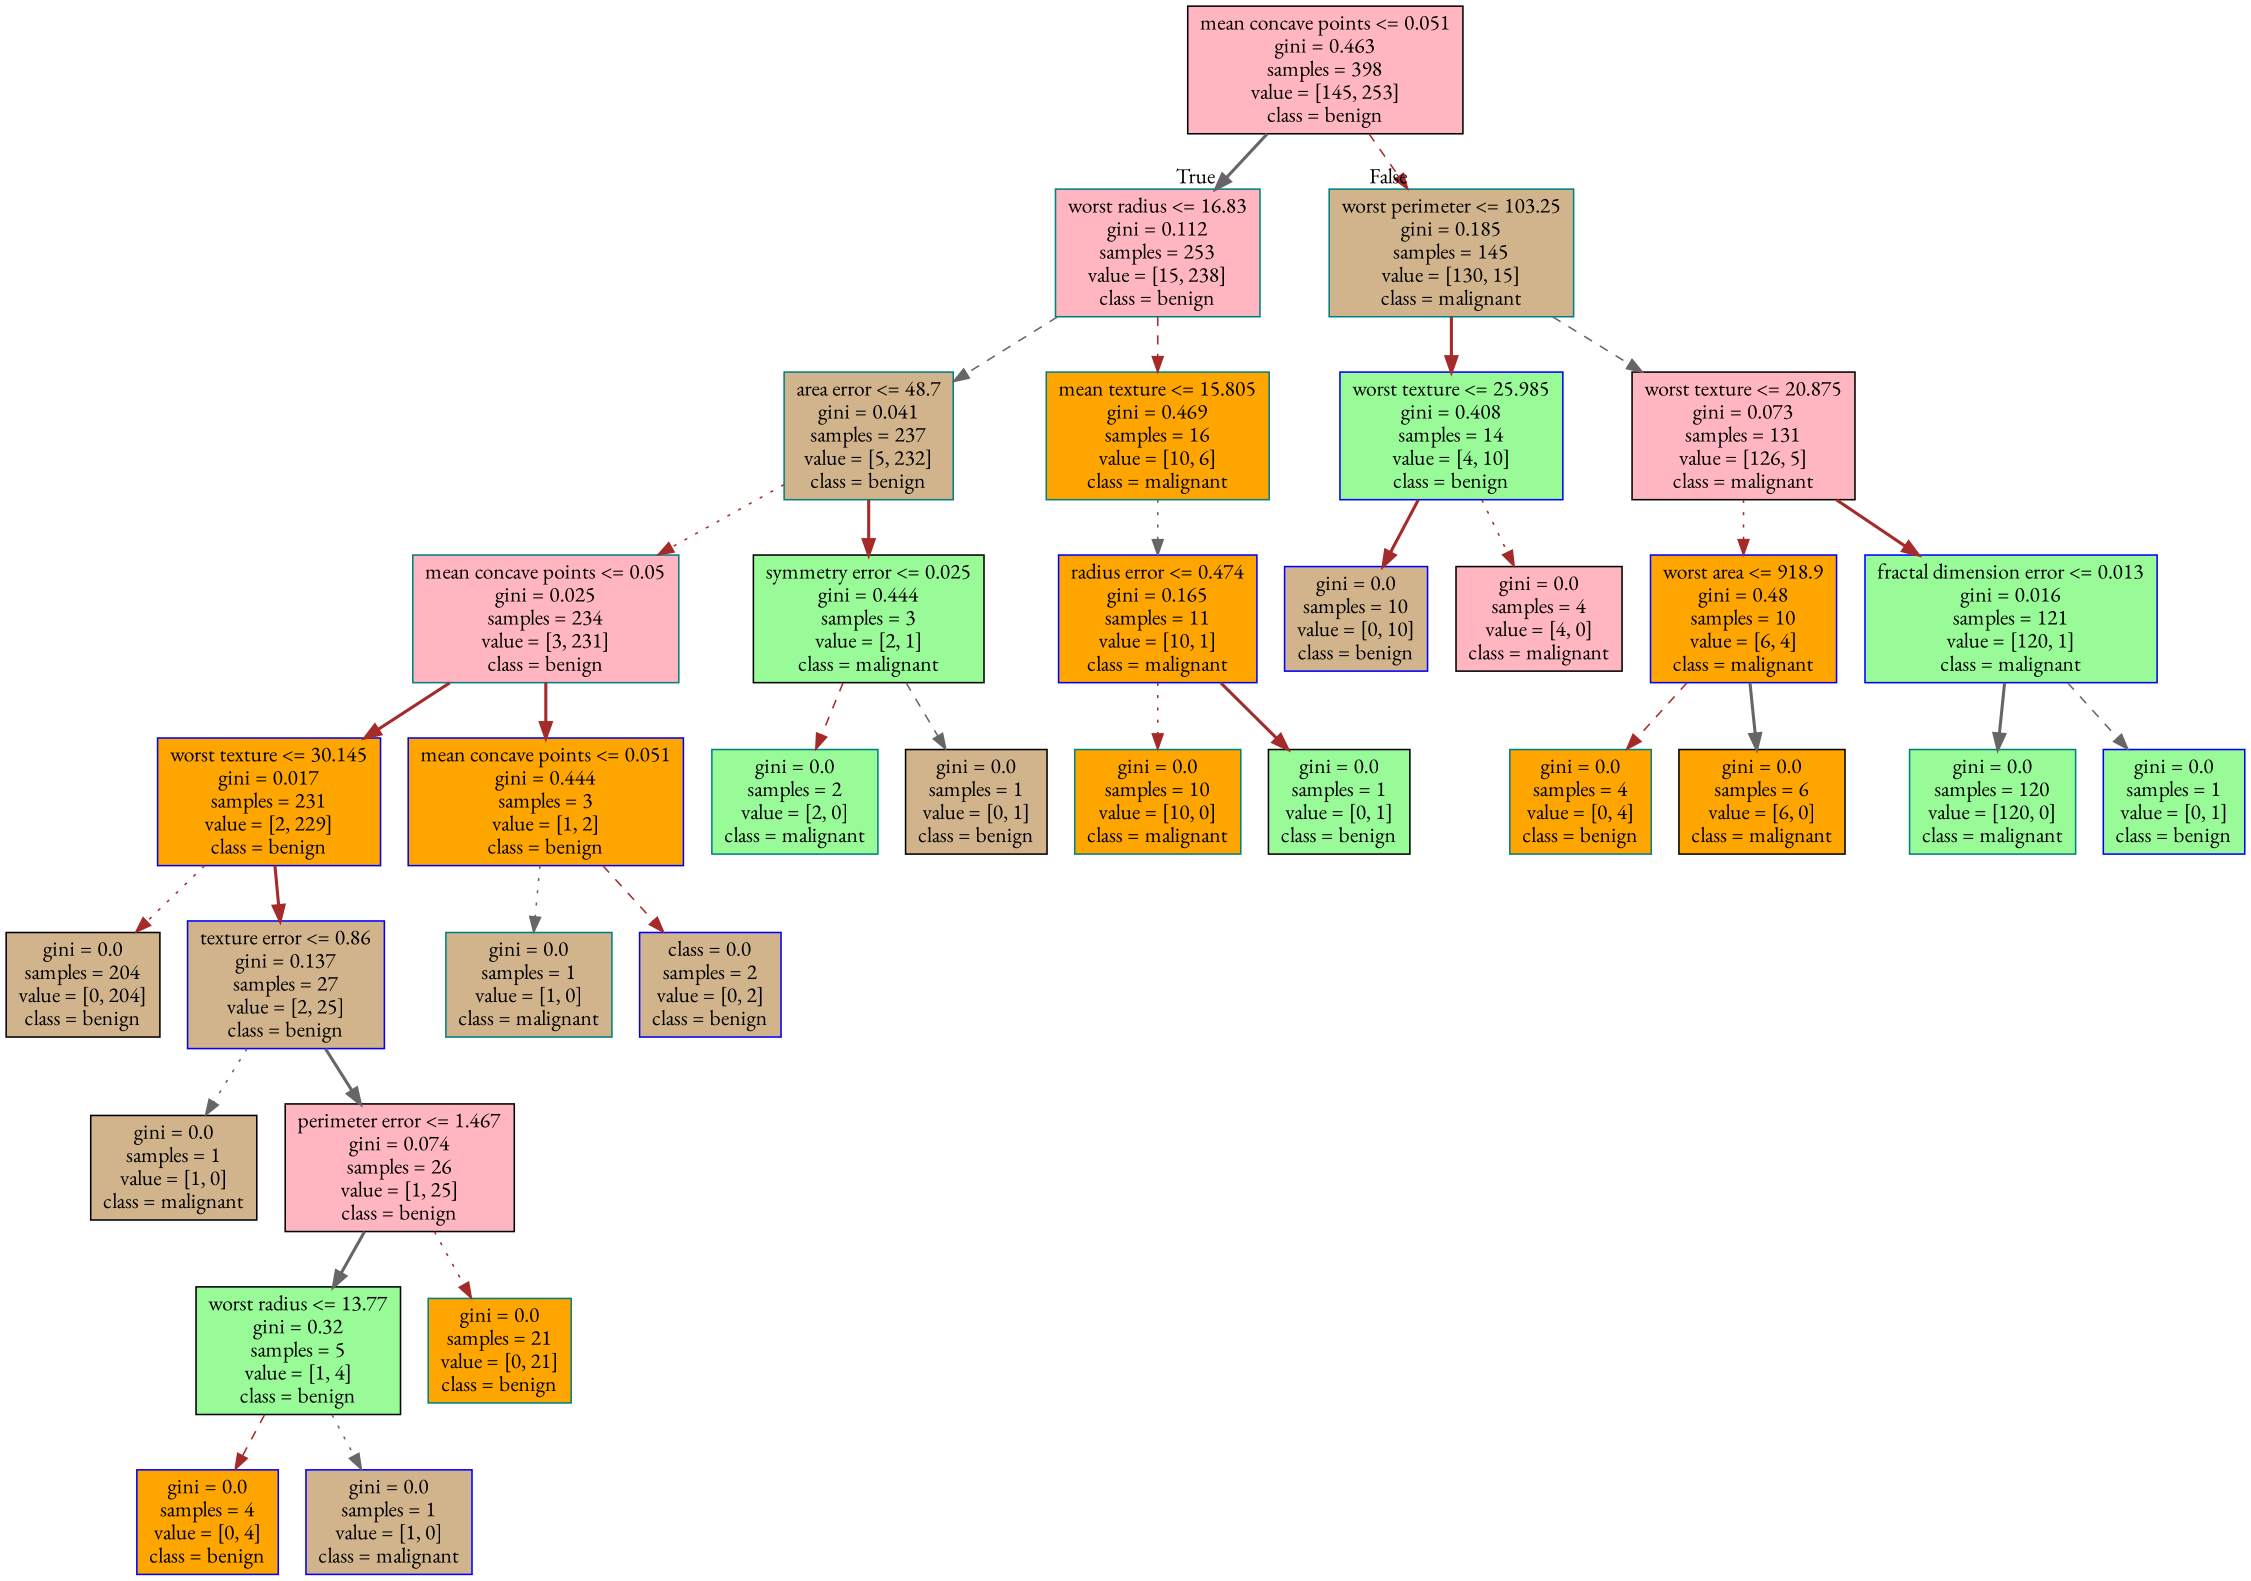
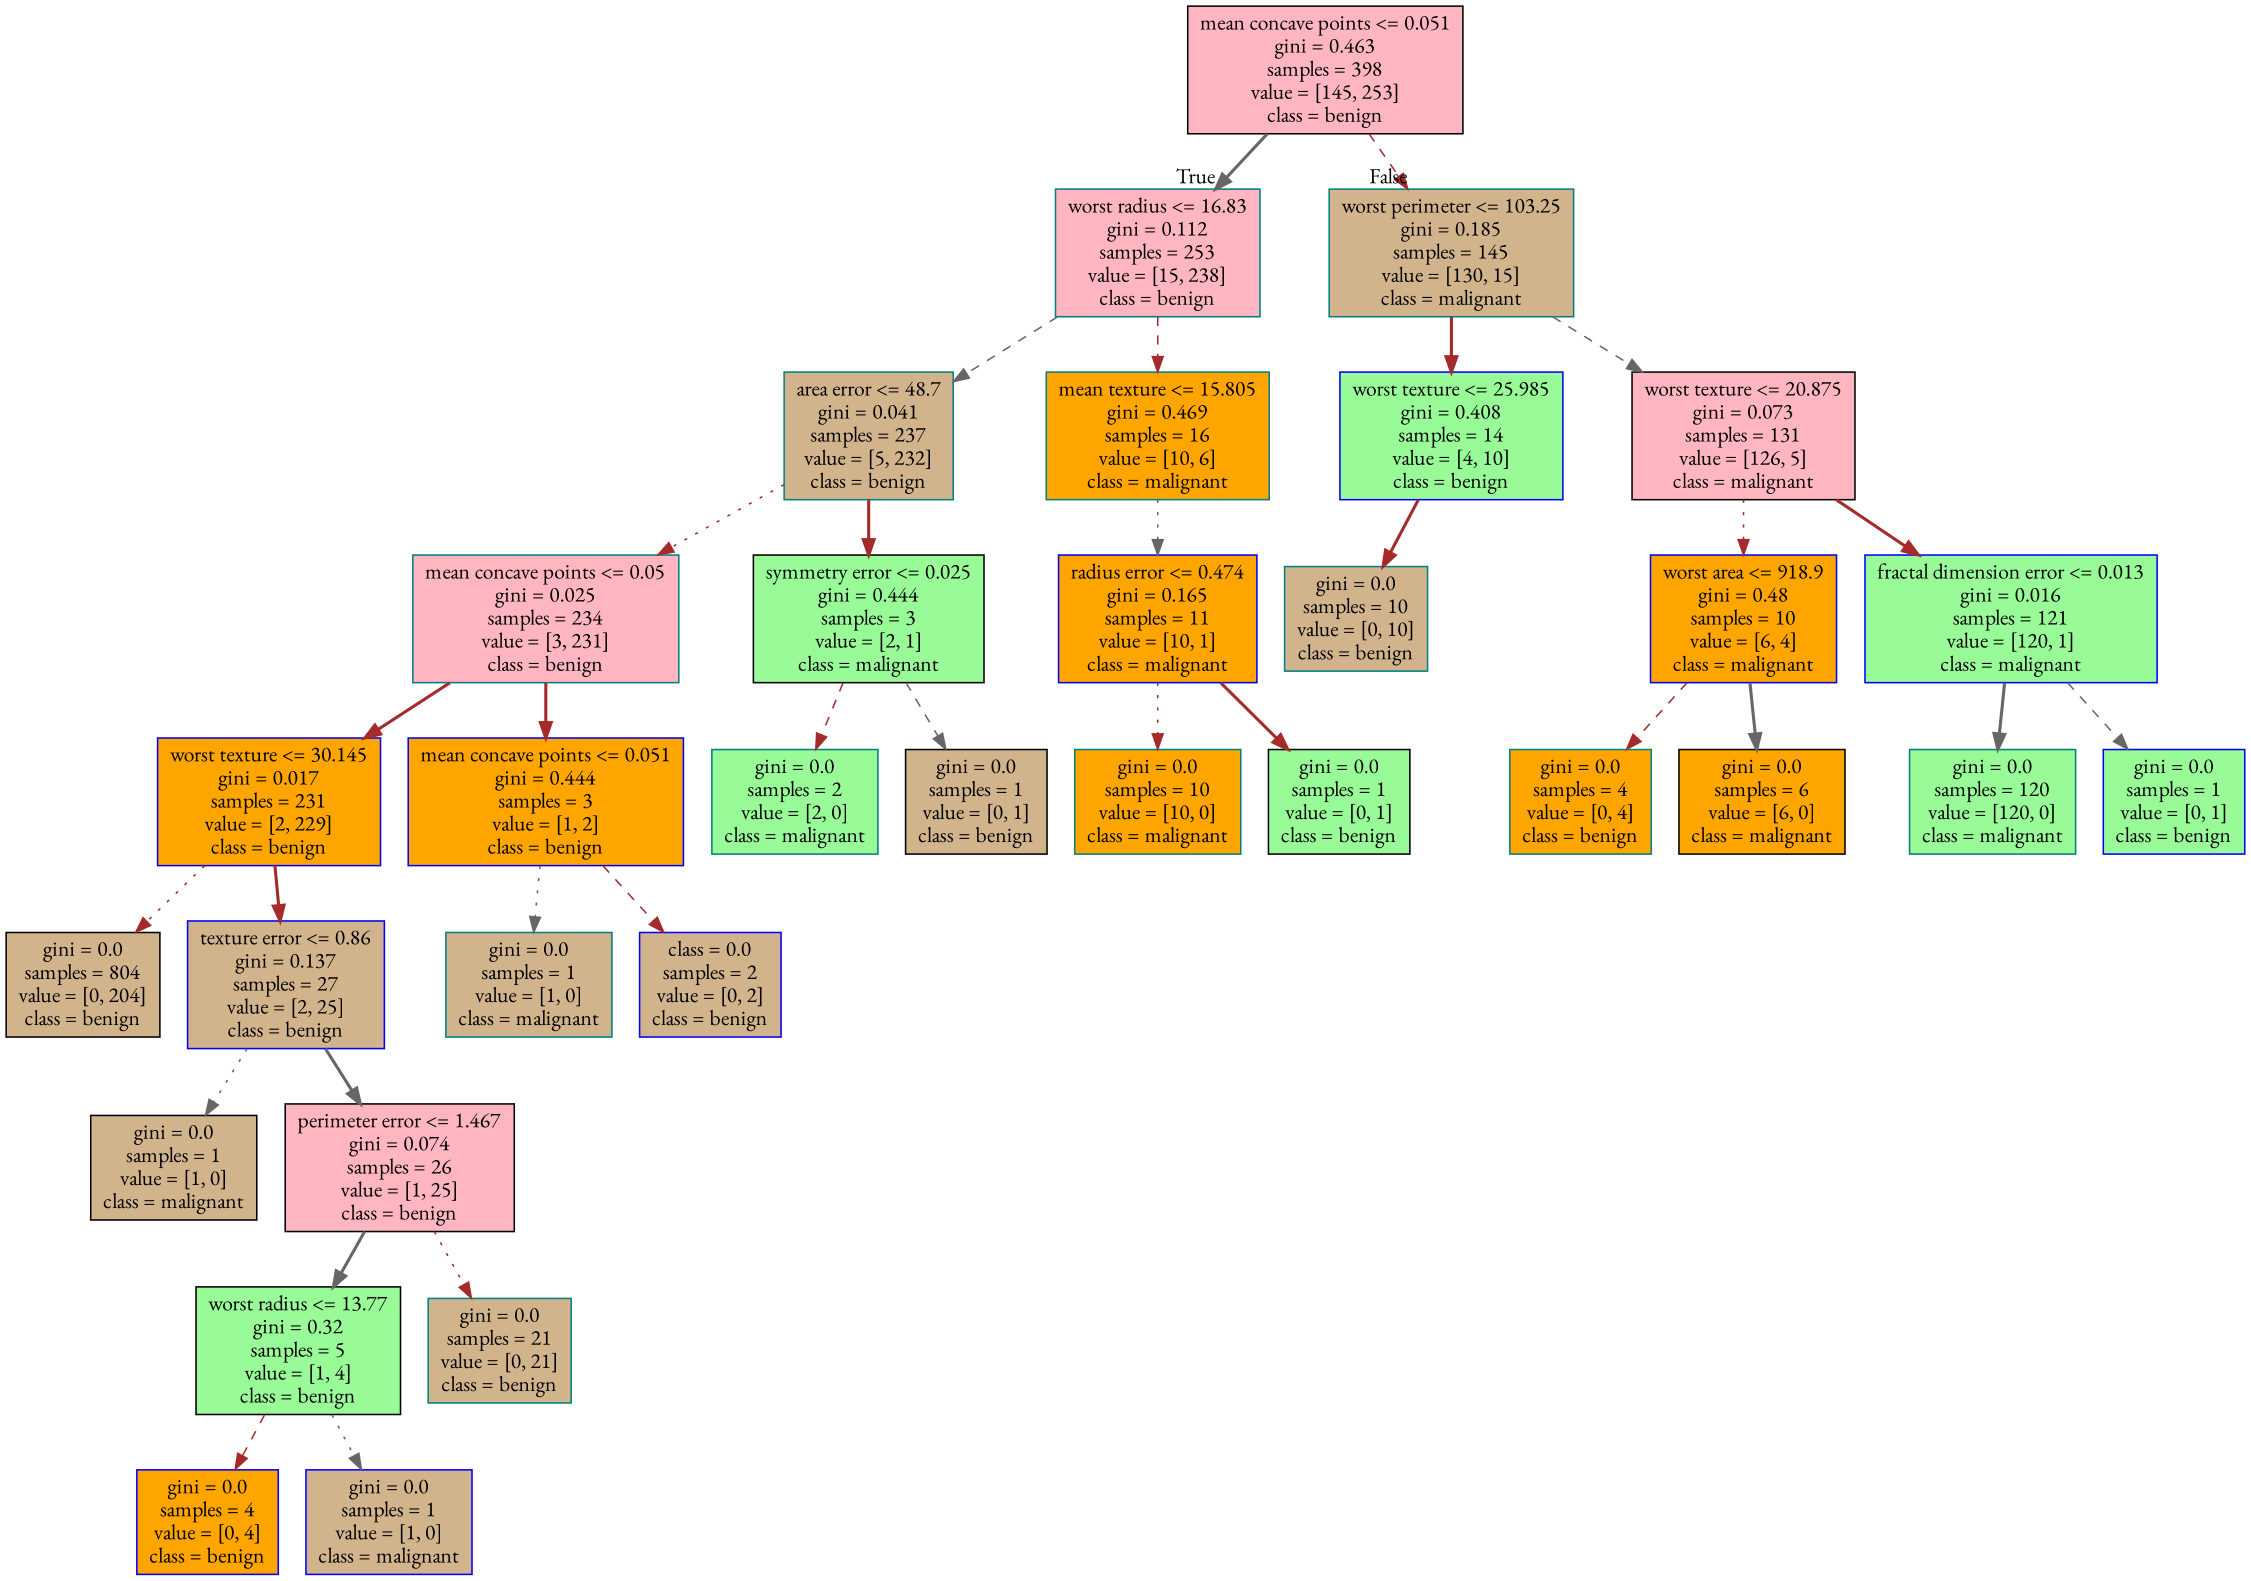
  digraph {
    fontname="EB Garamond"
    node [color=teal fillcolor=tan fontname="EB Garamond" shape=box style=filled]
    edge [color=brown fontname="EB Garamond" style=bold]
    n1 [color=black fillcolor=lightpink label="mean concave points <= 0.051\ngini = 0.463\nsamples = 398\nvalue = [145, 253]\nclass = benign"]
    n2 [fillcolor=lightpink label="worst radius <= 16.83\ngini = 0.112\nsamples = 253\nvalue = [15, 238]\nclass = benign"]
    n3 [label="worst perimeter <= 103.25\ngini = 0.185\nsamples = 145\nvalue = [130, 15]\nclass = malignant"]
    n4 [label="area error <= 48.7\ngini = 0.041\nsamples = 237\nvalue = [5, 232]\nclass = benign"]
    n5 [fillcolor=orange label="mean texture <= 15.805\ngini = 0.469\nsamples = 16\nvalue = [10, 6]\nclass = malignant"]
    n6 [color=blue fillcolor=palegreen label="worst texture <= 25.985\ngini = 0.408\nsamples = 14\nvalue = [4, 10]\nclass = benign"]
    n7 [color=black fillcolor=lightpink label="worst texture <= 20.875\ngini = 0.073\nsamples = 131\nvalue = [126, 5]\nclass = malignant"]
    n8 [fillcolor=lightpink label="mean concave points <= 0.05\ngini = 0.025\nsamples = 234\nvalue = [3, 231]\nclass = benign"]
    n9 [color=black fillcolor=palegreen label="symmetry error <= 0.025\ngini = 0.444\nsamples = 3\nvalue = [2, 1]\nclass = malignant"]
    n10 [color=blue fillcolor=orange label="radius error <= 0.474\ngini = 0.165\nsamples = 11\nvalue = [10, 1]\nclass = malignant"]
    n11 [color=blue fillcolor=orange label="worst texture <= 30.145\ngini = 0.017\nsamples = 231\nvalue = [2, 229]\nclass = benign"]
    n12 [color=blue fillcolor=orange label="mean concave points <= 0.051\ngini = 0.444\nsamples = 3\nvalue = [1, 2]\nclass = benign"]
    n13 [fillcolor=palegreen label="gini = 0.0\nsamples = 2\nvalue = [2, 0]\nclass = malignant"]
    n14 [color=black label="gini = 0.0\nsamples = 1\nvalue = [0, 1]\nclass = benign"]
-   n15 [color=black label="gini = 0.0\nsamples = 204\nvalue = [0, 204]\nclass = benign"]
+   n15 [color=black label="gini = 0.0\nsamples = 804\nvalue = [0, 204]\nclass = benign"]
    n16 [color=blue label="texture error <= 0.86\ngini = 0.137\nsamples = 27\nvalue = [2, 25]\nclass = benign"]
    n17 [label="gini = 0.0\nsamples = 1\nvalue = [1, 0]\nclass = malignant"]
    n18 [color=blue label="class = 0.0\nsamples = 2\nvalue = [0, 2]\nclass = benign"]
    n19 [color=black label="gini = 0.0\nsamples = 1\nvalue = [1, 0]\nclass = malignant"]
    n20 [color=black fillcolor=lightpink label="perimeter error <= 1.467\ngini = 0.074\nsamples = 26\nvalue = [1, 25]\nclass = benign"]
    n21 [color=black fillcolor=palegreen label="worst radius <= 13.77\ngini = 0.32\nsamples = 5\nvalue = [1, 4]\nclass = benign"]
-   n22 [fillcolor=orange label="gini = 0.0\nsamples = 21\nvalue = [0, 21]\nclass = benign"]
+   n22 [label="gini = 0.0\nsamples = 21\nvalue = [0, 21]\nclass = benign"]
    n23 [color=blue fillcolor=orange label="gini = 0.0\nsamples = 4\nvalue = [0, 4]\nclass = benign"]
    n24 [color=blue label="gini = 0.0\nsamples = 1\nvalue = [1, 0]\nclass = malignant"]
    n25 [fillcolor=orange label="gini = 0.0\nsamples = 10\nvalue = [10, 0]\nclass = malignant"]
    n26 [color=black fillcolor=palegreen label="gini = 0.0\nsamples = 1\nvalue = [0, 1]\nclass = benign"]
-   n27 [color=blue label="gini = 0.0\nsamples = 10\nvalue = [0, 10]\nclass = benign"]
-   n28 [color=black fillcolor=lightpink label="gini = 0.0\nsamples = 4\nvalue = [4, 0]\nclass = malignant"]
+   n27 [label="gini = 0.0\nsamples = 10\nvalue = [0, 10]\nclass = benign"]
    n29 [color=blue fillcolor=orange label="worst area <= 918.9\ngini = 0.48\nsamples = 10\nvalue = [6, 4]\nclass = malignant"]
    n30 [color=blue fillcolor=palegreen label="fractal dimension error <= 0.013\ngini = 0.016\nsamples = 121\nvalue = [120, 1]\nclass = malignant"]
    n31 [fillcolor=orange label="gini = 0.0\nsamples = 4\nvalue = [0, 4]\nclass = benign"]
    n32 [color=black fillcolor=orange label="gini = 0.0\nsamples = 6\nvalue = [6, 0]\nclass = malignant"]
    n33 [fillcolor=palegreen label="gini = 0.0\nsamples = 120\nvalue = [120, 0]\nclass = malignant"]
    n34 [color=blue fillcolor=palegreen label="gini = 0.0\nsamples = 1\nvalue = [0, 1]\nclass = benign"]
    n1 -> n2 [color=gray40 headlabel=True labelangle=45 labeldistance=2.5]
    n1 -> n3 [headlabel=False labelangle=-45 labeldistance=2.5 style=dashed]
    n2 -> n4 [color=gray40 style=dashed]
    n2 -> n5 [style=dashed]
    n3 -> n6
    n3 -> n7 [color=gray40 style=dashed]
    n4 -> n8 [style=dotted]
    n4 -> n9
    n5 -> n10 [color=gray40 style=dotted]
    n6 -> n27
-   n6 -> n28 [style=dotted]
    n7 -> n29 [style=dotted]
    n7 -> n30
    n8 -> n11
    n8 -> n12
    n9 -> n13 [style=dashed]
    n9 -> n14 [color=gray40 style=dashed]
    n10 -> n25 [style=dotted]
    n10 -> n26
    n11 -> n15 [style=dotted]
    n11 -> n16
    n12 -> n17 [color=gray40 style=dotted]
    n12 -> n18 [style=dashed]
    n16 -> n19 [color=gray40 style=dotted]
    n16 -> n20 [color=gray40]
    n20 -> n21 [color=gray40]
    n20 -> n22 [style=dotted]
    n21 -> n23 [style=dashed]
    n21 -> n24 [color=gray40 style=dotted]
    n29 -> n31 [style=dashed]
    n29 -> n32 [color=gray40]
    n30 -> n33 [color=gray40]
    n30 -> n34 [color=gray40 style=dashed]
  }
